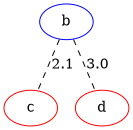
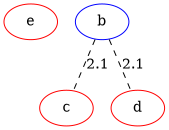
  graph {
    node [color=red]
    edge [style=dashed]
+   e
    b [color=blue]
    c
    d
    b -- c [label=2.1]
-   b -- d [label=3.0]
+   b -- d [label=2.1]
  }
